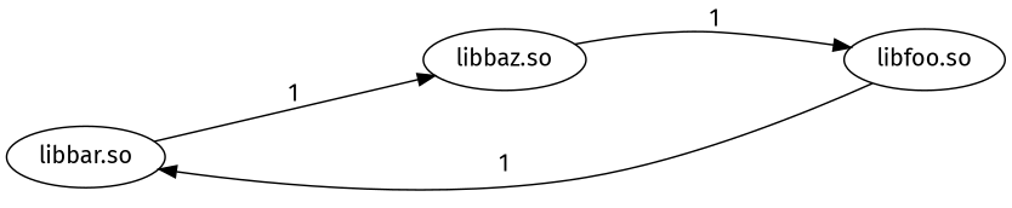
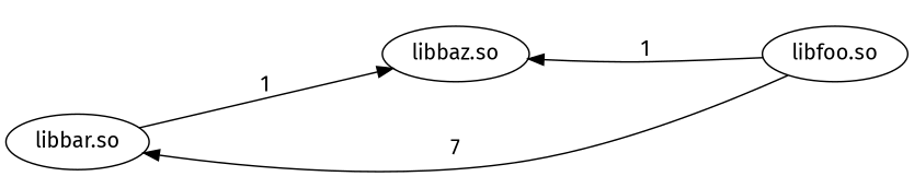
  strict digraph {
    fontname="Fira Sans"
    fontsize=100
    nodesep=1
    rankdir=LR
    ranksep=2
    splines=True
    node [fontname="Fira Sans"]
    edge [fontname="Fira Sans" weight=1]
    "libbar.so"
    "libbaz.so"
    "libfoo.so"
    "libbar.so" -> "libbaz.so" [label=1]
-   "libbaz.so" -> "libfoo.so" [label=1]
-   "libfoo.so" -> "libbar.so" [label=1]
+   "libfoo.so" -> "libbaz.so" [label=1]
+   "libfoo.so" -> "libbar.so" [label=7]
  }
